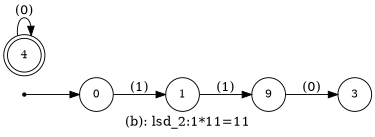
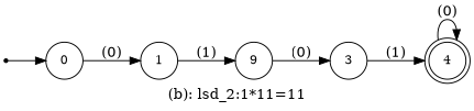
  digraph {
    label="(b): lsd_2:1*11=11"
    rankdir=LR
    node [fontsize=12 shape=circle]
    n1 [label=0]
    n2 [label=1]
    n3 [label=9]
    n4 [label=3]
    n5 [label=4 shape=doublecircle]
    n6 [label=4 shape=point]
-   n1 -> n2 [label="(1)"]
+   n1 -> n2 [label="(0)"]
    n2 -> n3 [label="(1)"]
    n3 -> n4 [label="(0)"]
+   n4 -> n5 [label="(1)"]
    n5 -> n5 [label="(0)"]
    n6 -> n1
  }
